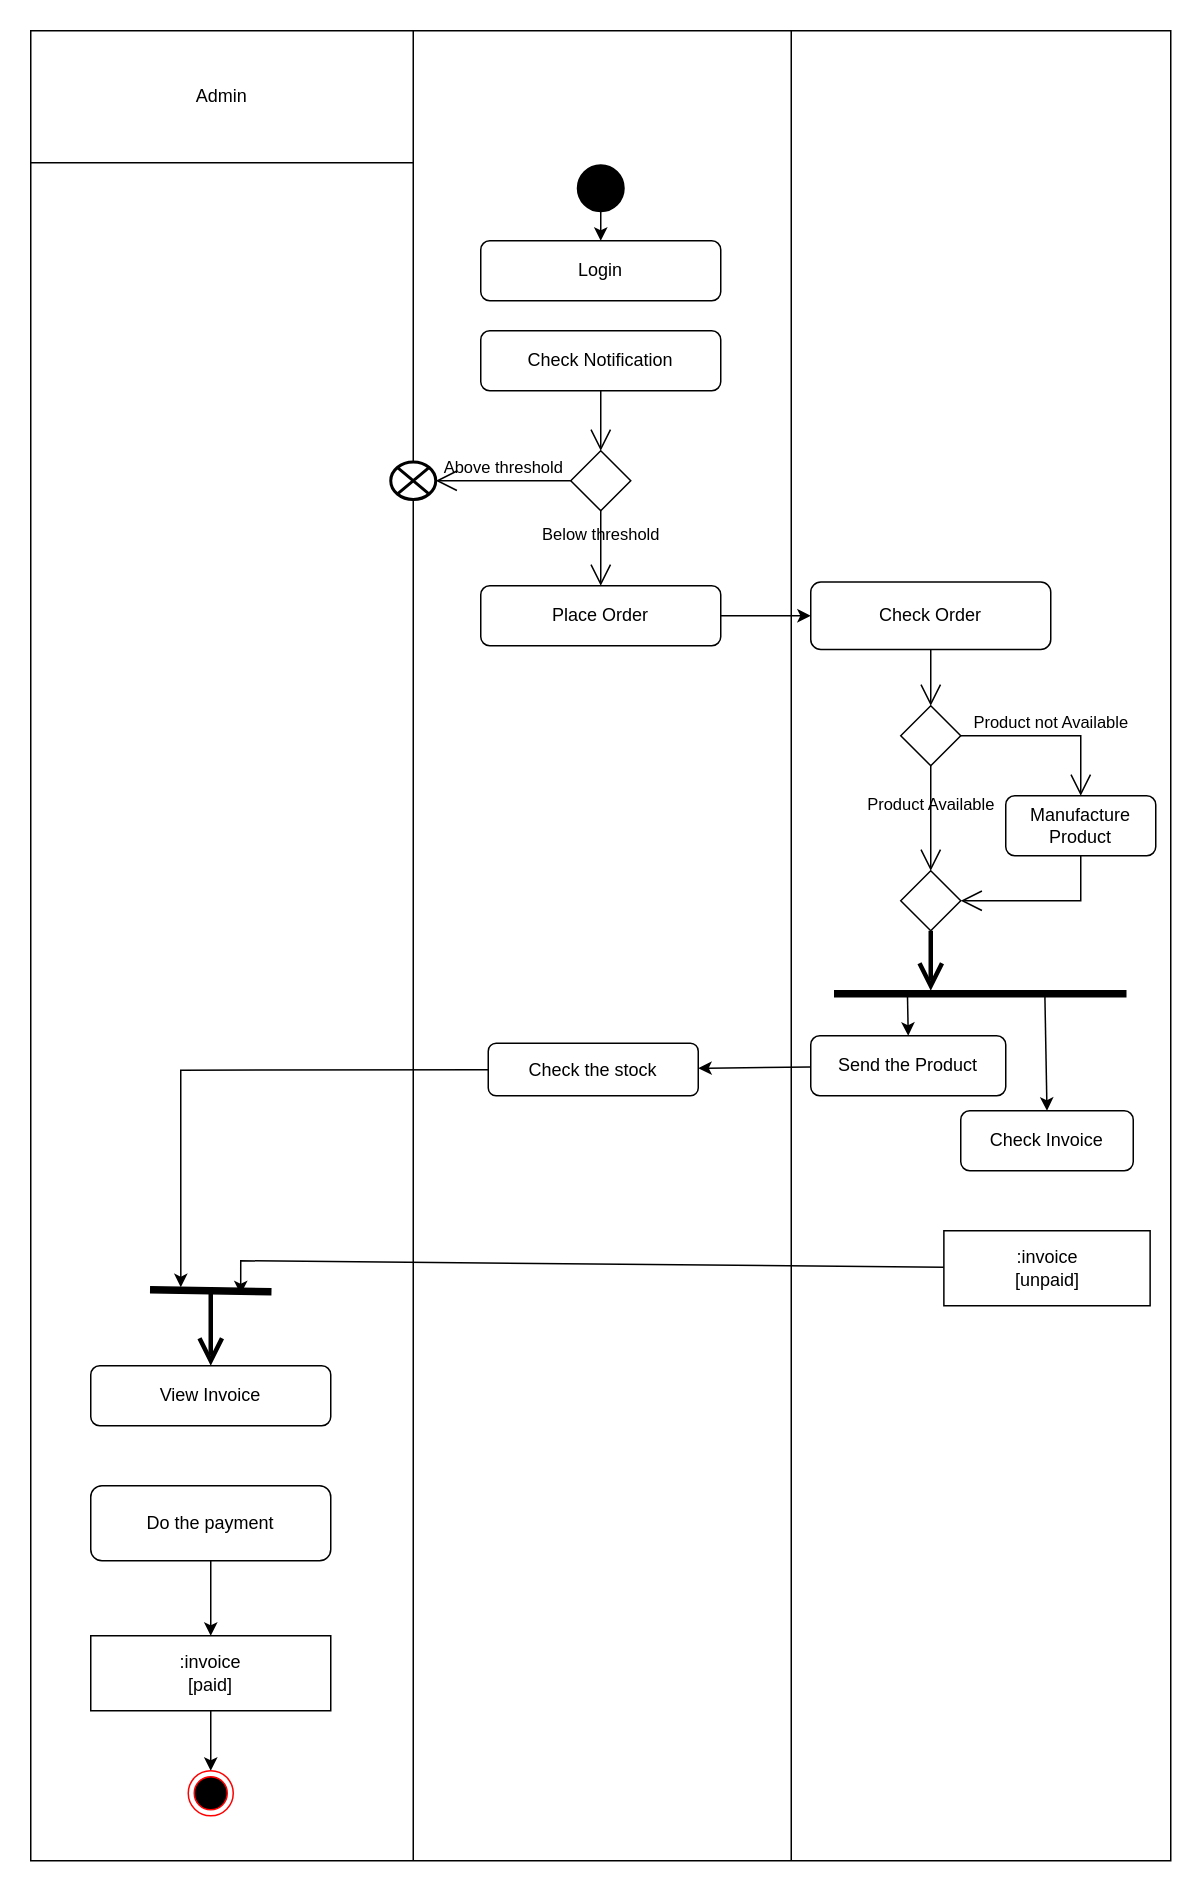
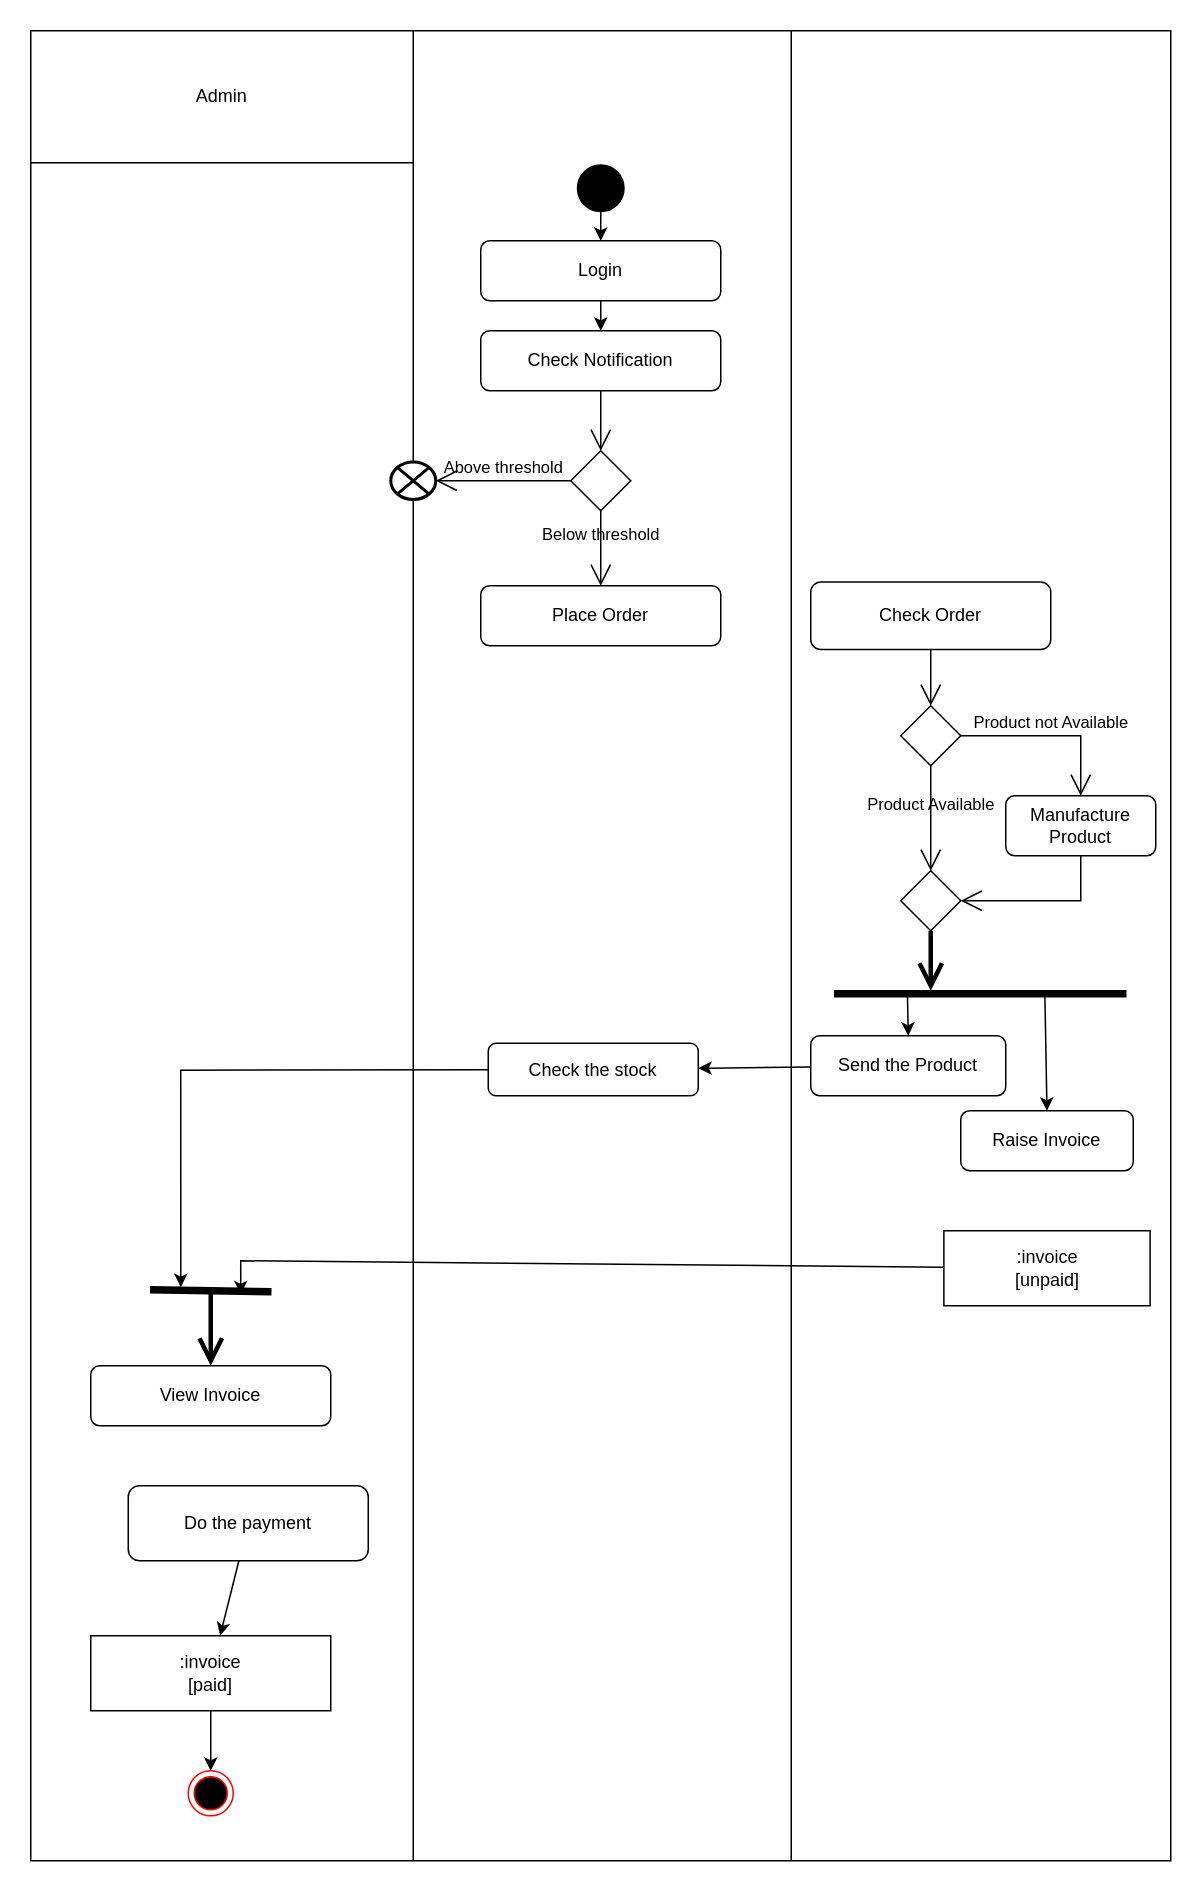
  <mxCell id="0" />
  <mxCell id="1" parent="0" />
  <mxCell id="2" value="" style="shape=table;html=1;whiteSpace=wrap;startSize=0;container=1;collapsible=0;childLayout=tableLayout;" vertex="1" parent="1"><mxGeometry x="20" y="20" width="760" height="1220" as="geometry" /></mxCell>
  <mxCell id="3" value="" style="shape=partialRectangle;html=1;whiteSpace=wrap;collapsible=0;dropTarget=0;pointerEvents=0;fillColor=none;top=0;left=0;bottom=0;right=0;points=[[0,0.5],[1,0.5]];portConstraint=eastwest;" vertex="1" parent="2"><mxGeometry width="760" height="88" as="geometry" /></mxCell>
  <mxCell id="4" value="Admin" style="shape=partialRectangle;html=1;whiteSpace=wrap;connectable=0;overflow=hidden;fillColor=none;top=0;left=0;bottom=0;right=0;" vertex="1" parent="3"><mxGeometry width="255" height="88" as="geometry" /></mxCell>
  <mxCell id="5" value="" style="shape=partialRectangle;html=1;whiteSpace=wrap;collapsible=0;dropTarget=0;pointerEvents=0;fillColor=none;top=0;left=0;bottom=0;right=0;points=[[0,0.5],[1,0.5]];portConstraint=eastwest;" vertex="1" parent="2"><mxGeometry y="88" width="760" height="1132" as="geometry" /></mxCell>
  <mxCell id="6" value="" style="shape=partialRectangle;html=1;whiteSpace=wrap;connectable=0;overflow=hidden;fillColor=none;top=0;left=0;bottom=0;right=0;" vertex="1" parent="5"><mxGeometry width="255" height="1132" as="geometry" /></mxCell>
  <mxCell id="7" value="" style="shape=partialRectangle;html=1;whiteSpace=wrap;connectable=0;overflow=hidden;fillColor=none;top=0;left=0;bottom=0;right=0;" vertex="1" parent="5"><mxGeometry x="255" width="252" height="1132" as="geometry" /></mxCell>
  <mxCell id="8" value="" style="shape=partialRectangle;html=1;whiteSpace=wrap;connectable=0;overflow=hidden;fillColor=none;top=0;left=0;bottom=0;right=0;" vertex="1" parent="5"><mxGeometry x="507" width="253" height="1132" as="geometry" /></mxCell>
  <mxCell id="9" value="" style="edgeStyle=none;rounded=0;orthogonalLoop=1;jettySize=auto;html=1;" edge="1" parent="1" source="10" target="12"><mxGeometry relative="1" as="geometry" /></mxCell>
  <mxCell id="10" value="" style="shape=ellipse;html=1;fillColor=#000000;strokeWidth=2;verticalLabelPosition=bottom;verticalAlignment=top;perimeter=ellipsePerimeter;" vertex="1" parent="1"><mxGeometry x="385" y="110" width="30" height="30" as="geometry" /></mxCell>
+ <mxCell id="11" style="edgeStyle=none;rounded=0;orthogonalLoop=1;jettySize=auto;html=1;entryX=0.5;entryY=0;entryDx=0;entryDy=0;" edge="1" parent="1" source="12" target="13"><mxGeometry relative="1" as="geometry" /></mxCell>
  <mxCell id="12" value="Login" style="shape=rect;html=1;rounded=1;whiteSpace=wrap;align=center;" vertex="1" parent="1"><mxGeometry x="320" y="160" width="160" height="40" as="geometry" /></mxCell>
  <mxCell id="13" value="Check Notification" style="shape=rect;html=1;rounded=1;whiteSpace=wrap;align=center;" vertex="1" parent="1"><mxGeometry x="320" y="220" width="160" height="40" as="geometry" /></mxCell>
  <mxCell id="14" value="" style="shape=rhombus;html=1;verticalLabelPosition=bottom;verticalAlignment=top;" vertex="1" parent="1"><mxGeometry x="380" y="300" width="40" height="40" as="geometry" /></mxCell>
  <mxCell id="15" value="" style="edgeStyle=elbowEdgeStyle;html=1;elbow=horizontal;align=right;verticalAlign=bottom;endArrow=none;rounded=0;labelBackgroundColor=none;startArrow=open;startSize=12;exitX=0.5;exitY=0;exitDx=0;exitDy=0;" edge="1" source="14" parent="1"><mxGeometry relative="1" as="geometry"><mxPoint x="400" y="260" as="targetPoint" /></mxGeometry></mxCell>
  <mxCell id="16" value="Below threshold" style="edgeStyle=elbowEdgeStyle;html=1;elbow=vertical;verticalAlign=bottom;endArrow=open;rounded=0;labelBackgroundColor=none;endSize=12;entryX=0.5;entryY=0;entryDx=0;entryDy=0;exitX=0.5;exitY=1;exitDx=0;exitDy=0;" edge="1" source="14" parent="1" target="20"><mxGeometry relative="1" as="geometry"><mxPoint x="500" y="320" as="targetPoint" /><Array as="points"><mxPoint x="400" y="370" /><mxPoint x="450" y="320" /></Array></mxGeometry></mxCell>
  <mxCell id="17" value="Above threshold" style="edgeStyle=elbowEdgeStyle;html=1;elbow=vertical;verticalAlign=bottom;endArrow=open;rounded=0;labelBackgroundColor=none;endSize=12;" edge="1" source="14" parent="1" target="18"><mxGeometry relative="1" as="geometry"><mxPoint x="300" y="330" as="targetPoint" /></mxGeometry></mxCell>
  <mxCell id="18" value="" style="html=1;shape=mxgraph.sysml.flowFinal;strokeWidth=2;verticalLabelPosition=bottom;verticalAlignment=top;" vertex="1" parent="1"><mxGeometry x="260" y="307.5" width="30" height="25" as="geometry" /></mxCell>
- <mxCell id="19" style="edgeStyle=none;rounded=0;orthogonalLoop=1;jettySize=auto;html=1;" edge="1" parent="1" source="20" target="21"><mxGeometry relative="1" as="geometry" /></mxCell>
  <mxCell id="20" value="Place Order" style="shape=rect;html=1;rounded=1;whiteSpace=wrap;align=center;" vertex="1" parent="1"><mxGeometry x="320" y="390" width="160" height="40" as="geometry" /></mxCell>
  <mxCell id="21" value="Check Order" style="shape=rect;html=1;rounded=1;whiteSpace=wrap;align=center;" vertex="1" parent="1"><mxGeometry x="540" y="387.5" width="160" height="45" as="geometry" /></mxCell>
  <mxCell id="22" value="" style="shape=rhombus;html=1;verticalLabelPosition=bottom;verticalAlignment=top;" vertex="1" parent="1"><mxGeometry x="600" y="470" width="40" height="40" as="geometry" /></mxCell>
  <mxCell id="23" value="" style="edgeStyle=elbowEdgeStyle;html=1;elbow=horizontal;align=right;verticalAlign=bottom;endArrow=none;rounded=0;labelBackgroundColor=none;startArrow=open;startSize=12;entryX=0.5;entryY=1;entryDx=0;entryDy=0;" edge="1" source="22" parent="1" target="21"><mxGeometry relative="1" as="geometry"><mxPoint x="650" y="420" as="targetPoint" /></mxGeometry></mxCell>
  <mxCell id="24" value="Product not Available" style="edgeStyle=elbowEdgeStyle;html=1;elbow=vertical;verticalAlign=bottom;endArrow=open;rounded=0;labelBackgroundColor=none;endSize=12;entryX=0.5;entryY=0;entryDx=0;entryDy=0;" edge="1" source="22" parent="1" target="26"><mxGeometry relative="1" as="geometry"><mxPoint x="740" y="490" as="targetPoint" /><Array as="points"><mxPoint x="680" y="490" /><mxPoint x="670" y="490" /></Array></mxGeometry></mxCell>
  <mxCell id="25" value="Product Available" style="edgeStyle=elbowEdgeStyle;html=1;elbow=vertical;verticalAlign=bottom;endArrow=open;rounded=0;labelBackgroundColor=none;endSize=12;entryX=0.5;entryY=0;entryDx=0;entryDy=0;" edge="1" source="22" parent="1" target="27"><mxGeometry relative="1" as="geometry"><mxPoint x="560" y="490" as="targetPoint" /><Array as="points"><mxPoint x="620" y="540" /></Array></mxGeometry></mxCell>
  <mxCell id="26" value="Manufacture Product" style="shape=rect;html=1;rounded=1;whiteSpace=wrap;align=center;" vertex="1" parent="1"><mxGeometry x="670" y="530" width="100" height="40" as="geometry" /></mxCell>
  <mxCell id="27" value="" style="shape=rhombus;html=1;verticalLabelPosition=top;verticalAlignment=bottom;" vertex="1" parent="1"><mxGeometry x="600" y="580" width="40" height="40" as="geometry" /></mxCell>
  <mxCell id="28" value="" style="edgeStyle=elbowEdgeStyle;html=1;elbow=vertical;verticalAlign=bottom;startArrow=open;endArrow=none;rounded=0;labelBackgroundColor=none;startSize=12;entryX=0.5;entryY=1;entryDx=0;entryDy=0;" edge="1" source="27" parent="1" target="26"><mxGeometry relative="1" as="geometry"><mxPoint x="730" y="600" as="targetPoint" /><Array as="points"><mxPoint x="690" y="600" /></Array></mxGeometry></mxCell>
  <mxCell id="29" style="edgeStyle=none;rounded=0;orthogonalLoop=1;jettySize=auto;html=1;" edge="1" parent="1" source="30" target="46"><mxGeometry relative="1" as="geometry" /></mxCell>
  <mxCell id="30" value="Send the Product" style="shape=rect;html=1;rounded=1;whiteSpace=wrap;align=center;" vertex="1" parent="1"><mxGeometry x="540" y="690" width="130" height="40" as="geometry" /></mxCell>
  <mxCell id="31" style="edgeStyle=none;rounded=0;orthogonalLoop=1;jettySize=auto;html=1;exitX=0.25;exitY=0;exitDx=0;exitDy=0;" edge="1" parent="1" source="30" target="30"><mxGeometry relative="1" as="geometry" /></mxCell>
- <mxCell id="32" value="Check Invoice" style="shape=rect;html=1;rounded=1;whiteSpace=wrap;align=center;" vertex="1" parent="1"><mxGeometry x="640" y="740" width="115" height="40" as="geometry" /></mxCell>
+ <mxCell id="32" value="Raise Invoice" style="shape=rect;html=1;rounded=1;whiteSpace=wrap;align=center;" vertex="1" parent="1"><mxGeometry x="640" y="740" width="115" height="40" as="geometry" /></mxCell>
  <mxCell id="33" style="edgeStyle=none;rounded=0;orthogonalLoop=1;jettySize=auto;html=1;entryX=0;entryY=0.75;entryDx=0;entryDy=0;" edge="1" parent="1" source="34" target="47"><mxGeometry relative="1" as="geometry"><Array as="points"><mxPoint x="160" y="840" /></Array></mxGeometry></mxCell>
  <mxCell id="34" value=":invoice&lt;br&gt;[unpaid]" style="shape=rect;html=1;whiteSpace=wrap;align=center;" vertex="1" parent="1"><mxGeometry x="628.75" y="820" width="137.5" height="50" as="geometry" /></mxCell>
  <mxCell id="35" value="View Invoice" style="shape=rect;html=1;rounded=1;whiteSpace=wrap;align=center;" vertex="1" parent="1"><mxGeometry x="60" y="910" width="160" height="40" as="geometry" /></mxCell>
  <mxCell id="36" style="edgeStyle=none;rounded=0;orthogonalLoop=1;jettySize=auto;html=1;" edge="1" parent="1" source="37" target="39"><mxGeometry relative="1" as="geometry" /></mxCell>
- <mxCell id="37" value="Do the payment" style="shape=rect;html=1;rounded=1;whiteSpace=wrap;align=center;" vertex="1" parent="1"><mxGeometry x="60" y="990" width="160" height="50" as="geometry" /></mxCell>
+ <mxCell id="37" value="Do the payment" style="shape=rect;html=1;rounded=1;whiteSpace=wrap;align=center;" vertex="1" parent="1"><mxGeometry x="85" y="990" width="160" height="50" as="geometry" /></mxCell>
  <mxCell id="38" style="edgeStyle=none;rounded=0;orthogonalLoop=1;jettySize=auto;html=1;" edge="1" parent="1" source="39" target="40"><mxGeometry relative="1" as="geometry" /></mxCell>
  <mxCell id="39" value=":invoice&lt;br&gt;[paid]" style="shape=rect;html=1;whiteSpace=wrap;align=center;" vertex="1" parent="1"><mxGeometry x="60" y="1090" width="160" height="50" as="geometry" /></mxCell>
  <mxCell id="40" value="" style="ellipse;html=1;shape=endState;fillColor=#000000;strokeColor=#ff0000;" vertex="1" parent="1"><mxGeometry x="125" y="1180" width="30" height="30" as="geometry" /></mxCell>
  <mxCell id="41" style="edgeStyle=none;rounded=0;orthogonalLoop=1;jettySize=auto;html=1;entryX=0.5;entryY=0;entryDx=0;entryDy=0;exitX=1;exitY=0.75;exitDx=0;exitDy=0;" edge="1" parent="1" source="43" target="30"><mxGeometry relative="1" as="geometry" /></mxCell>
  <mxCell id="42" style="edgeStyle=none;rounded=0;orthogonalLoop=1;jettySize=auto;html=1;entryX=0.5;entryY=0;entryDx=0;entryDy=0;exitX=0.5;exitY=0.278;exitDx=0;exitDy=0;exitPerimeter=0;" edge="1" parent="1" source="43" target="32"><mxGeometry relative="1" as="geometry"><mxPoint x="698" y="670" as="sourcePoint" /></mxGeometry></mxCell>
  <mxCell id="43" value="" style="shape=rect;html=1;fillColor=#000000;verticalLabelPosition=bottom;verticalAlignment=top;direction=south;" vertex="1" parent="1"><mxGeometry x="556" y="660" width="194" height="4" as="geometry" /></mxCell>
  <mxCell id="44" value="" style="edgeStyle=elbowEdgeStyle;html=1;elbow=horizontal;endArrow=none;rounded=0;startArrow=open;strokeWidth=3;startSize=12;entryX=0.5;entryY=1;entryDx=0;entryDy=0;" edge="1" source="43" parent="1" target="27"><mxGeometry relative="1" as="geometry"><mxPoint x="630" y="690" as="targetPoint" /></mxGeometry></mxCell>
  <mxCell id="45" style="edgeStyle=none;rounded=0;orthogonalLoop=1;jettySize=auto;html=1;entryX=1;entryY=0.25;entryDx=0;entryDy=0;" edge="1" parent="1" source="46" target="47"><mxGeometry relative="1" as="geometry"><Array as="points"><mxPoint x="120" y="713" /></Array></mxGeometry></mxCell>
  <mxCell id="46" value="Check the stock" style="shape=rect;html=1;rounded=1;whiteSpace=wrap;align=center;" vertex="1" parent="1"><mxGeometry x="325" y="695" width="140" height="35" as="geometry" /></mxCell>
  <mxCell id="47" value="" style="shape=rect;html=1;fillColor=#000000;verticalLabelPosition=bottom;labelBackgroundColor=#ffffff;verticalAlign=top;rotation=-89;" vertex="1" parent="1"><mxGeometry x="138" y="820" width="4" height="80" as="geometry" /></mxCell>
  <mxCell id="48" value="" style="edgeStyle=elbowEdgeStyle;html=1;elbow=horizontal;rounded=0;endArrow=open;strokeWidth=3;endSize=12;entryX=0.5;entryY=0;entryDx=0;entryDy=0;" edge="1" source="47" parent="1" target="35"><mxGeometry relative="1" as="geometry"><mxPoint x="450" y="490" as="targetPoint" /><Array as="points"><mxPoint x="140" y="850" /></Array></mxGeometry></mxCell>
